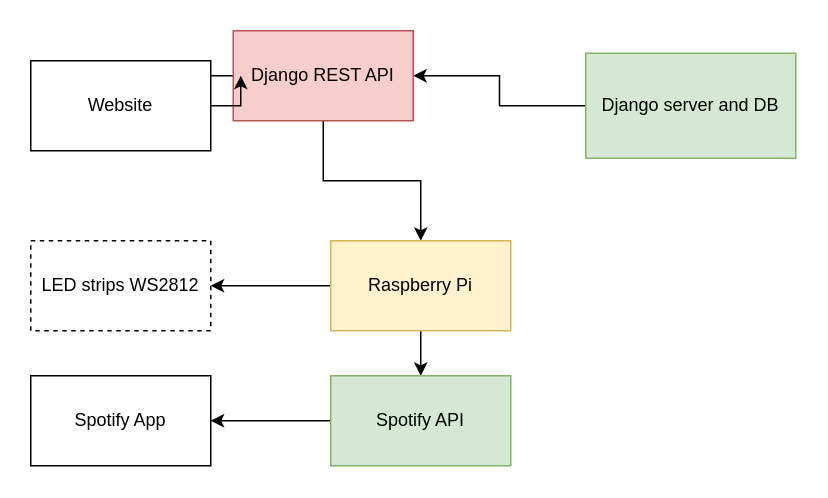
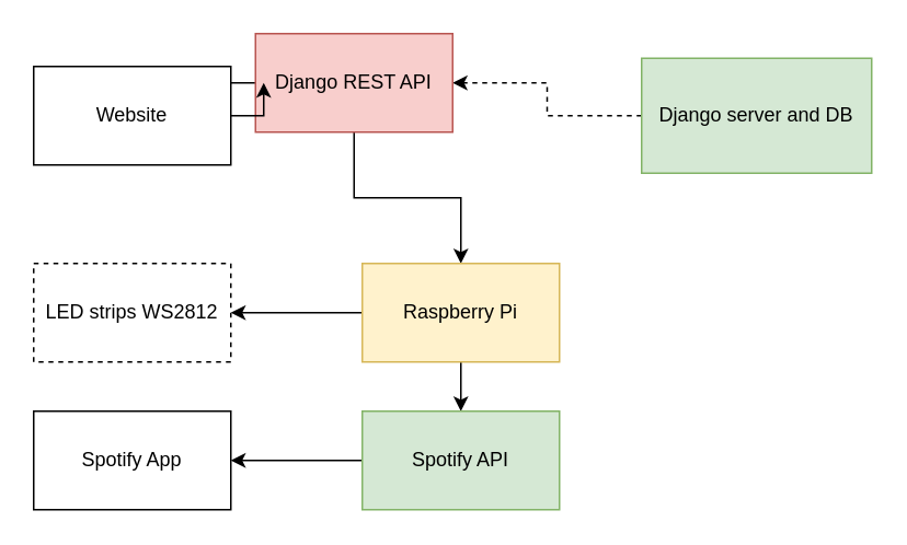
  <mxCell id="0" />
  <mxCell id="1" parent="0" />
- <mxCell id="2" style="edgeStyle=orthogonalEdgeStyle;rounded=0;orthogonalLoop=1;jettySize=auto;html=1;" edge="1" parent="1" source="3" target="6"><mxGeometry relative="1" as="geometry" /></mxCell>
+ <mxCell id="2" style="edgeStyle=orthogonalEdgeStyle;rounded=0;orthogonalLoop=1;jettySize=auto;html=1;dashed=1;" edge="1" parent="1" source="3" target="6"><mxGeometry relative="1" as="geometry" /></mxCell>
  <mxCell id="3" value="Django server and DB" style="rounded=0;whiteSpace=wrap;html=1;fillColor=#d5e8d4;strokeColor=#82b366;" vertex="1" parent="1"><mxGeometry x="390" y="35" width="140" height="70" as="geometry" /></mxCell>
  <mxCell id="4" style="edgeStyle=orthogonalEdgeStyle;rounded=0;orthogonalLoop=1;jettySize=auto;html=1;" edge="1" parent="1" source="6" target="9"><mxGeometry relative="1" as="geometry" /></mxCell>
  <mxCell id="5" style="edgeStyle=orthogonalEdgeStyle;rounded=0;orthogonalLoop=1;jettySize=auto;html=1;" edge="1" parent="1" source="6" target="11"><mxGeometry relative="1" as="geometry" /></mxCell>
  <mxCell id="6" value="Django REST API" style="rounded=0;whiteSpace=wrap;html=1;fillColor=#f8cecc;strokeColor=#b85450;" vertex="1" parent="1"><mxGeometry x="155" y="20" width="120" height="60" as="geometry" /></mxCell>
  <mxCell id="7" style="edgeStyle=orthogonalEdgeStyle;rounded=0;orthogonalLoop=1;jettySize=auto;html=1;" edge="1" parent="1" source="9" target="13"><mxGeometry relative="1" as="geometry" /></mxCell>
  <mxCell id="8" style="edgeStyle=orthogonalEdgeStyle;rounded=0;orthogonalLoop=1;jettySize=auto;html=1;" edge="1" parent="1" source="9" target="15"><mxGeometry relative="1" as="geometry" /></mxCell>
  <mxCell id="9" value="Raspberry Pi" style="rounded=0;whiteSpace=wrap;html=1;fillColor=#fff2cc;strokeColor=#d6b656;" vertex="1" parent="1"><mxGeometry x="220" y="160" width="120" height="60" as="geometry" /></mxCell>
  <mxCell id="10" style="edgeStyle=orthogonalEdgeStyle;rounded=0;orthogonalLoop=1;jettySize=auto;html=1;" edge="1" parent="1" source="11" target="6"><mxGeometry relative="1" as="geometry" /></mxCell>
  <mxCell id="11" value="Website" style="rounded=0;whiteSpace=wrap;html=1;" vertex="1" parent="1"><mxGeometry x="20" y="40" width="120" height="60" as="geometry" /></mxCell>
  <mxCell id="12" style="edgeStyle=orthogonalEdgeStyle;rounded=0;orthogonalLoop=1;jettySize=auto;html=1;" edge="1" parent="1" source="13" target="14"><mxGeometry relative="1" as="geometry" /></mxCell>
  <mxCell id="13" value="Spotify API" style="rounded=0;whiteSpace=wrap;html=1;fillColor=#d5e8d4;strokeColor=#82b366;" vertex="1" parent="1"><mxGeometry x="220" y="250" width="120" height="60" as="geometry" /></mxCell>
  <mxCell id="14" value="Spotify App" style="rounded=0;whiteSpace=wrap;html=1;" vertex="1" parent="1"><mxGeometry x="20" y="250" width="120" height="60" as="geometry" /></mxCell>
  <mxCell id="15" value="LED strips WS2812" style="rounded=0;whiteSpace=wrap;html=1;dashed=1;" vertex="1" parent="1"><mxGeometry x="20" y="160" width="120" height="60" as="geometry" /></mxCell>
